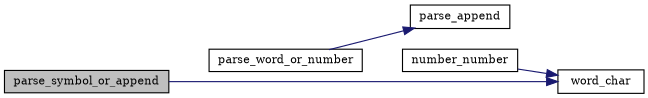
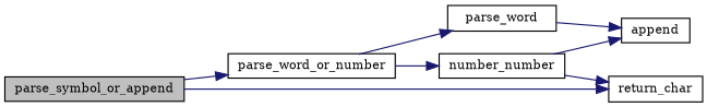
  digraph {
    fontname="DejaVu Serif"
    rankdir=LR
    node [color=black fillcolor=white fontname="DejaVu Serif" fontsize=10 shape=record style=filled]
    edge [color=midnightblue fontname="DejaVu Serif" fontsize=10 labelfontname=Helvetica labelfontsize=10 style=solid]
    n1 [fillcolor=grey75 fontcolor=black height=0.2 label=parse_symbol_or_append width=0.4]
    n2 [height=0.2 label=parse_word_or_number width=0.4]
-   n3 [height=0.2 label=word_char width=0.4]
+   n3 [height=0.2 label=return_char width=0.4]
    n4 [height=0.2 label=number_number width=0.4]
-   n5 [height=0.2 label=parse_append width=0.4]
+   n5 [height=0.2 label=parse_word width=0.4]
+   n6 [height=0.2 label=append width=0.4]
+   n1 -> n2
    n1 -> n3
+   n2 -> n4
    n2 -> n5
    n4 -> n3
+   n4 -> n6
+   n5 -> n6
  }
